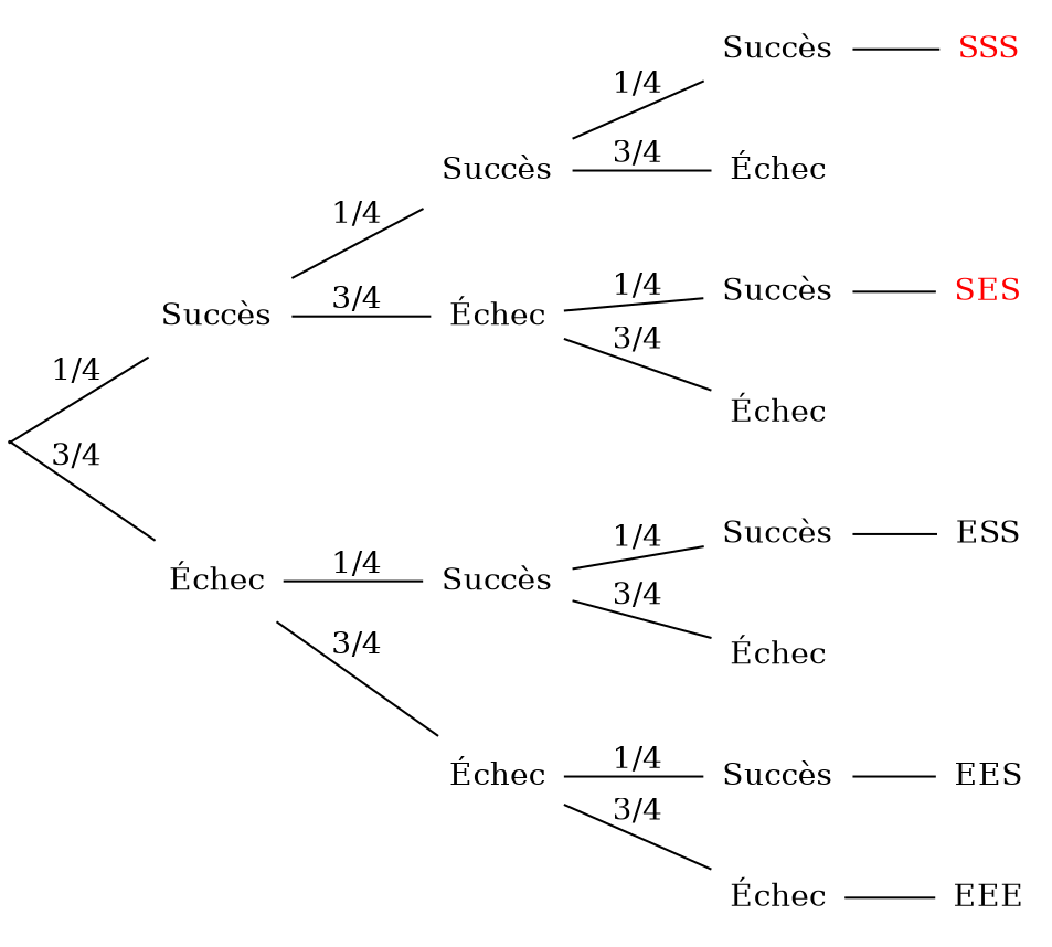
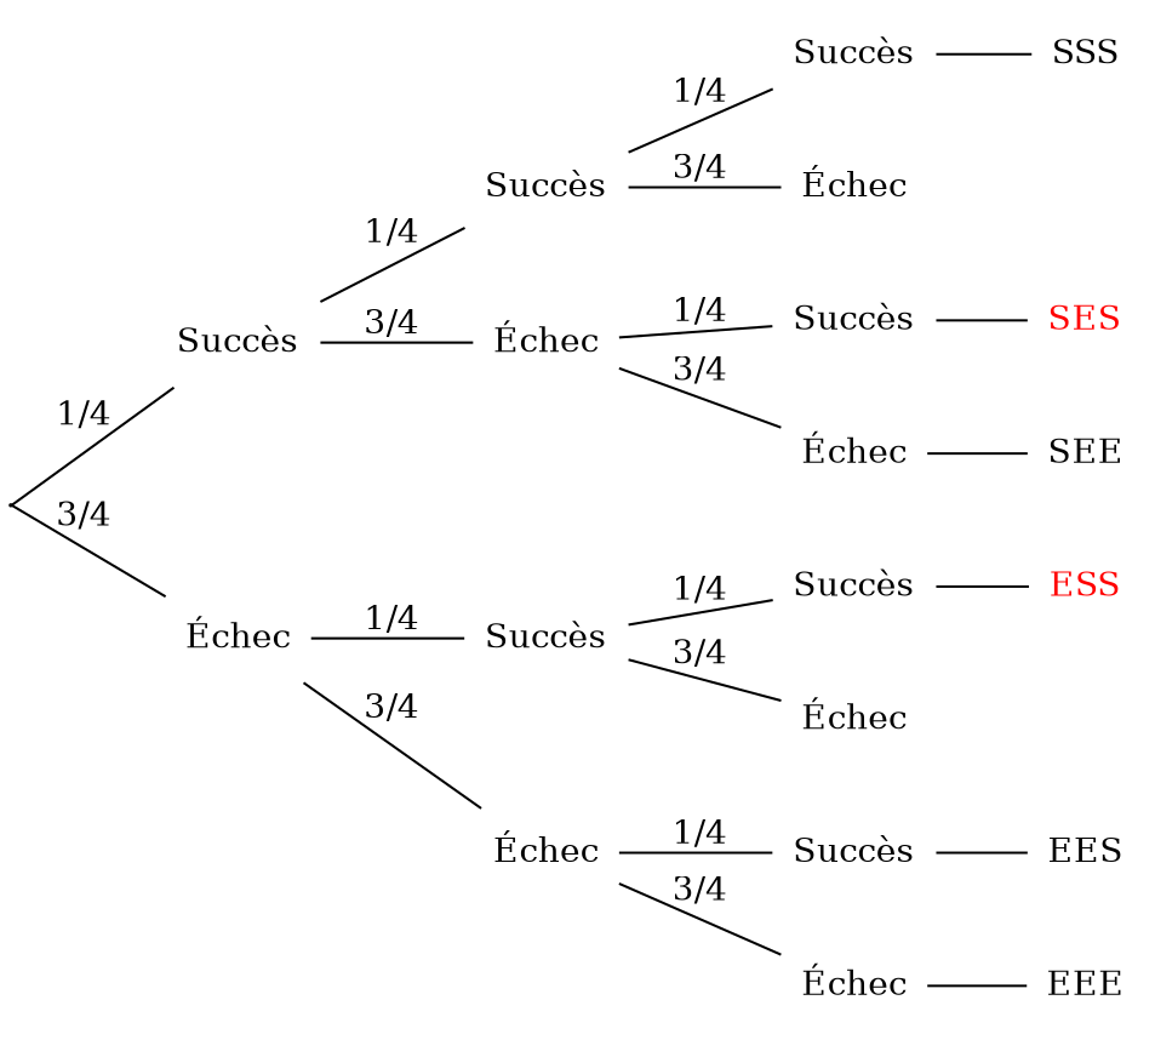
  graph {
    rankdir=LR
    node [shape=none]
    Univers [height=0.01 shape=point width=0.01]
    n2 [label="Succès" width=0.01]
    n3 [label="Échec" width=0.01]
    n4 [label="Succès" width=0.01]
    n5 [label="Échec" width=0.01]
    n6 [label="Succès" width=0.01]
    n7 [label="Échec" width=0.01]
    n8 [label="Succès" width=0.01]
    n9 [label="Échec" width=0.01]
    n10 [label="Succès" width=0.01]
    n11 [label="Échec" width=0.01]
    n12 [label="Succès" width=0.01]
    n13 [label="Échec" width=0.01]
    n14 [label="Succès" width=0.01]
    n15 [label="Échec" width=0.01]
-   SSS [width=0.01 fontcolor=red]
+   SSS [width=0.01]
    SES [fontcolor=red width=0.01]
-   ESS [fontcolor=black width=0.01]
+   SEE [width=0.01]
+   ESS [fontcolor=red width=0.01]
    EES [width=0.01]
    EEE [width=0.01]
    Univers -- n2 [label="1/4"]
    Univers -- n3 [label="3/4"]
    n2 -- n4 [label="1/4"]
    n2 -- n5 [label="3/4"]
    n3 -- n6 [label="1/4"]
    n3 -- n7 [label="3/4"]
    n4 -- n8 [label="1/4"]
    n4 -- n9 [label="3/4"]
    n5 -- n10 [label="1/4"]
    n5 -- n11 [label="3/4"]
    n6 -- n12 [label="1/4"]
    n6 -- n13 [label="3/4"]
    n7 -- n14 [label="1/4"]
    n7 -- n15 [label="3/4"]
    n8 -- SSS
    n10 -- SES
+   n11 -- SEE
    n12 -- ESS
    n14 -- EES
    n15 -- EEE
  }
